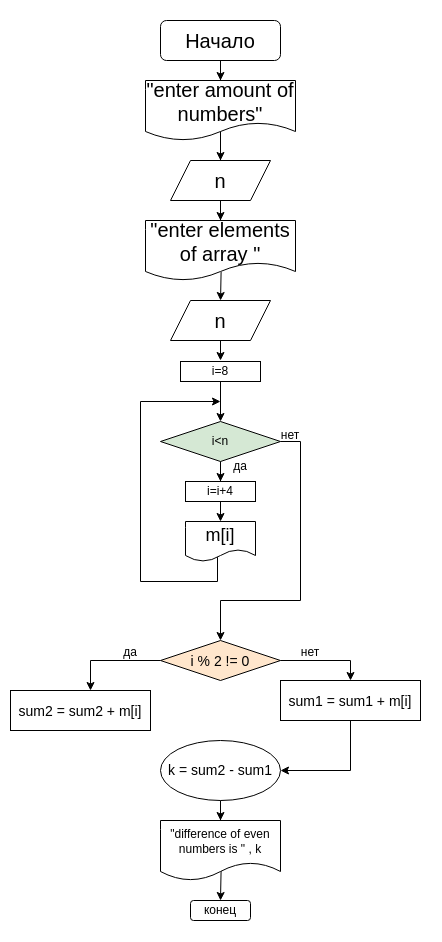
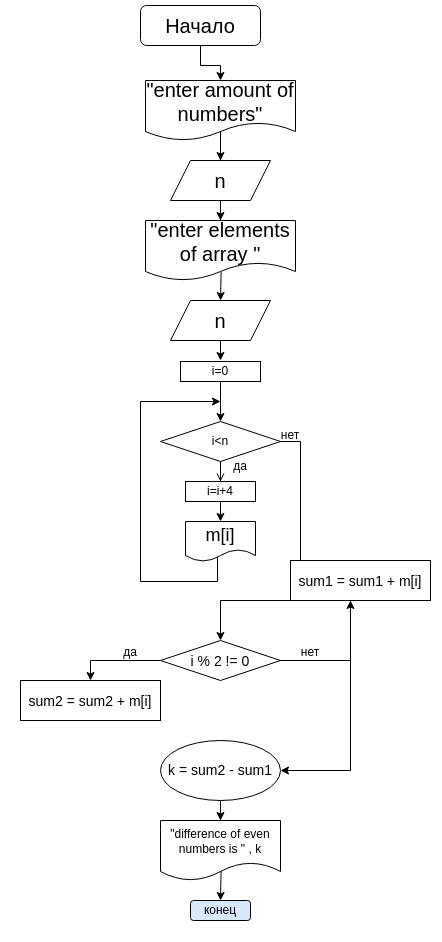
  <mxCell id="0" />
  <mxCell id="1" parent="0" />
  <mxCell id="2" value="" style="edgeStyle=orthogonalEdgeStyle;rounded=0;orthogonalLoop=1;jettySize=auto;html=1;" edge="1" parent="1" source="3"><mxGeometry relative="1" as="geometry"><mxPoint x="220.029" y="360" as="targetPoint" /></mxGeometry></mxCell>
  <mxCell id="3" value="&lt;span style=&quot;font-size: 20px&quot;&gt;n&lt;/span&gt;" style="shape=parallelogram;perimeter=parallelogramPerimeter;whiteSpace=wrap;html=1;fixedSize=1;" vertex="1" parent="1"><mxGeometry x="170" y="300" width="100" height="40" as="geometry" /></mxCell>
  <mxCell id="4" value="" style="edgeStyle=orthogonalEdgeStyle;rounded=0;orthogonalLoop=1;jettySize=auto;html=1;" edge="1" parent="1" source="5" target="8"><mxGeometry relative="1" as="geometry" /></mxCell>
- <mxCell id="5" value="i=8" style="whiteSpace=wrap;html=1;rounded=0;" vertex="1" parent="1"><mxGeometry x="180" y="361" width="80" height="20" as="geometry" /></mxCell>
- <mxCell id="6" value="" style="edgeStyle=orthogonalEdgeStyle;rounded=0;orthogonalLoop=1;jettySize=auto;html=1;" edge="1" parent="1" source="8" target="10"><mxGeometry relative="1" as="geometry" /></mxCell>
+ <mxCell id="5" value="i=0" style="whiteSpace=wrap;html=1;rounded=0;" vertex="1" parent="1"><mxGeometry x="180" y="361" width="80" height="20" as="geometry" /></mxCell>
+ <mxCell id="6" value="" style="edgeStyle=orthogonalEdgeStyle;rounded=0;orthogonalLoop=1;jettySize=auto;html=1;endArrow=open;" edge="1" parent="1" source="8" target="10"><mxGeometry relative="1" as="geometry" /></mxCell>
  <mxCell id="7" value="" style="edgeStyle=orthogonalEdgeStyle;rounded=0;orthogonalLoop=1;jettySize=auto;html=1;fontSize=18;" edge="1" parent="1" source="8"><mxGeometry relative="1" as="geometry"><mxPoint x="220" y="640" as="targetPoint" /><Array as="points"><mxPoint x="300" y="441" /><mxPoint x="300" y="600" /><mxPoint x="220" y="600" /></Array></mxGeometry></mxCell>
- <mxCell id="8" value="i&amp;lt;n" style="rhombus;whiteSpace=wrap;html=1;rounded=0;fillColor=#d5e8d4;" vertex="1" parent="1"><mxGeometry x="160" y="421" width="120" height="40" as="geometry" /></mxCell>
+ <mxCell id="8" value="i&amp;lt;n" style="rhombus;whiteSpace=wrap;html=1;rounded=0;" vertex="1" parent="1"><mxGeometry x="160" y="421" width="120" height="40" as="geometry" /></mxCell>
  <mxCell id="9" value="" style="edgeStyle=orthogonalEdgeStyle;rounded=0;orthogonalLoop=1;jettySize=auto;html=1;" edge="1" parent="1" source="10"><mxGeometry relative="1" as="geometry"><mxPoint x="220.029" y="521" as="targetPoint" /></mxGeometry></mxCell>
  <mxCell id="10" value="i=i+4" style="rounded=0;whiteSpace=wrap;html=1;" vertex="1" parent="1"><mxGeometry x="185" y="481" width="70" height="20" as="geometry" /></mxCell>
  <mxCell id="11" value="" style="edgeStyle=orthogonalEdgeStyle;rounded=0;orthogonalLoop=1;jettySize=auto;html=1;exitX=0.478;exitY=0.861;exitDx=0;exitDy=0;exitPerimeter=0;" edge="1" parent="1" source="17"><mxGeometry relative="1" as="geometry"><mxPoint x="220" y="401" as="targetPoint" /><mxPoint x="220" y="581" as="sourcePoint" /><Array as="points"><mxPoint x="217" y="555" /><mxPoint x="217" y="581" /><mxPoint x="140" y="581" /><mxPoint x="140" y="401" /></Array></mxGeometry></mxCell>
  <mxCell id="12" value="да" style="text;html=1;strokeColor=none;fillColor=none;align=center;verticalAlign=middle;whiteSpace=wrap;rounded=0;" vertex="1" parent="1"><mxGeometry x="210" y="451" width="60" height="30" as="geometry" /></mxCell>
  <mxCell id="13" value="нет" style="text;html=1;strokeColor=none;fillColor=none;align=center;verticalAlign=middle;whiteSpace=wrap;rounded=0;" vertex="1" parent="1"><mxGeometry x="260" y="420" width="60" height="30" as="geometry" /></mxCell>
  <mxCell id="14" value="" style="edgeStyle=orthogonalEdgeStyle;rounded=0;orthogonalLoop=1;jettySize=auto;html=1;fontSize=14;exitX=0.505;exitY=0.823;exitDx=0;exitDy=0;exitPerimeter=0;" edge="1" parent="1" source="15"><mxGeometry relative="1" as="geometry"><mxPoint x="220" y="900" as="targetPoint" /></mxGeometry></mxCell>
  <mxCell id="15" value="&quot;difference of even numbers is&amp;nbsp;&quot; , k" style="shape=document;whiteSpace=wrap;html=1;boundedLbl=1;" vertex="1" parent="1"><mxGeometry x="160" y="820" width="120" height="60" as="geometry" /></mxCell>
- <mxCell id="16" value="конец" style="rounded=1;whiteSpace=wrap;html=1;" vertex="1" parent="1"><mxGeometry x="190" y="900" width="60" height="20" as="geometry" /></mxCell>
+ <mxCell id="16" value="конец" style="rounded=1;whiteSpace=wrap;html=1;fillColor=#dae8fc;" vertex="1" parent="1"><mxGeometry x="190" y="900" width="60" height="20" as="geometry" /></mxCell>
  <mxCell id="17" value="m[i]" style="shape=document;whiteSpace=wrap;html=1;boundedLbl=1;fontSize=18;" vertex="1" parent="1"><mxGeometry x="185" y="521" width="70" height="40" as="geometry" /></mxCell>
  <mxCell id="18" value="" style="edgeStyle=orthogonalEdgeStyle;rounded=0;orthogonalLoop=1;jettySize=auto;html=1;fontSize=18;" edge="1" parent="1" source="20" target="21"><mxGeometry relative="1" as="geometry"><Array as="points"><mxPoint x="90" y="660" /></Array></mxGeometry></mxCell>
  <mxCell id="19" value="" style="edgeStyle=orthogonalEdgeStyle;rounded=0;orthogonalLoop=1;jettySize=auto;html=1;fontSize=14;" edge="1" parent="1" source="20" target="23"><mxGeometry relative="1" as="geometry"><Array as="points"><mxPoint x="350" y="660" /></Array></mxGeometry></mxCell>
- <mxCell id="20" value="&lt;font style=&quot;font-size: 14px&quot;&gt;i % 2 != 0&lt;/font&gt;" style="rhombus;whiteSpace=wrap;html=1;fontSize=18;fillColor=#ffe6cc;" vertex="1" parent="1"><mxGeometry x="160" y="640" width="120" height="40" as="geometry" /></mxCell>
- <mxCell id="21" value="&lt;font style=&quot;font-size: 14px&quot;&gt;sum2 = sum2 + m[i]&lt;/font&gt;" style="whiteSpace=wrap;html=1;fontSize=18;" vertex="1" parent="1"><mxGeometry x="10" y="690" width="140" height="40" as="geometry" /></mxCell>
+ <mxCell id="20" value="&lt;font style=&quot;font-size: 14px&quot;&gt;i % 2 != 0&lt;/font&gt;" style="rhombus;whiteSpace=wrap;html=1;fontSize=18;" vertex="1" parent="1"><mxGeometry x="160" y="640" width="120" height="40" as="geometry" /></mxCell>
+ <mxCell id="21" value="&lt;font style=&quot;font-size: 14px&quot;&gt;sum2 = sum2 + m[i]&lt;/font&gt;" style="whiteSpace=wrap;html=1;fontSize=18;" vertex="1" parent="1"><mxGeometry x="20" y="680" width="140" height="40" as="geometry" /></mxCell>
  <mxCell id="22" value="" style="edgeStyle=orthogonalEdgeStyle;rounded=0;orthogonalLoop=1;jettySize=auto;html=1;fontSize=14;entryX=1;entryY=0.5;entryDx=0;entryDy=0;" edge="1" parent="1" source="23" target="27"><mxGeometry relative="1" as="geometry"><mxPoint x="300" y="760" as="targetPoint" /><Array as="points"><mxPoint x="350" y="770" /></Array></mxGeometry></mxCell>
- <mxCell id="23" value="&lt;font style=&quot;font-size: 14px&quot;&gt;sum1 = sum1 + m[i]&lt;/font&gt;" style="whiteSpace=wrap;html=1;fontSize=18;" vertex="1" parent="1"><mxGeometry x="280" y="680" width="140" height="40" as="geometry" /></mxCell>
+ <mxCell id="23" value="&lt;font style=&quot;font-size: 14px&quot;&gt;sum1 = sum1 + m[i]&lt;/font&gt;" style="whiteSpace=wrap;html=1;fontSize=18;" vertex="1" parent="1"><mxGeometry x="290" y="560" width="140" height="40" as="geometry" /></mxCell>
  <mxCell id="24" value="да" style="text;html=1;strokeColor=none;fillColor=none;align=center;verticalAlign=middle;whiteSpace=wrap;rounded=0;" vertex="1" parent="1"><mxGeometry x="100" y="637" width="60" height="30" as="geometry" /></mxCell>
  <mxCell id="25" value="нет" style="text;html=1;strokeColor=none;fillColor=none;align=center;verticalAlign=middle;whiteSpace=wrap;rounded=0;" vertex="1" parent="1"><mxGeometry x="280" y="637" width="60" height="30" as="geometry" /></mxCell>
  <mxCell id="26" value="" style="edgeStyle=orthogonalEdgeStyle;rounded=0;orthogonalLoop=1;jettySize=auto;html=1;fontSize=14;entryX=0.5;entryY=0;entryDx=0;entryDy=0;" edge="1" parent="1" source="27" target="15"><mxGeometry relative="1" as="geometry" /></mxCell>
  <mxCell id="27" value="k = sum2 - sum1" style="ellipse;whiteSpace=wrap;html=1;fontSize=14;" vertex="1" parent="1"><mxGeometry x="160" y="740" width="120" height="60" as="geometry" /></mxCell>
  <mxCell id="28" value="" style="edgeStyle=orthogonalEdgeStyle;rounded=0;orthogonalLoop=1;jettySize=auto;html=1;fontSize=14;" edge="1" parent="1" source="29" target="34"><mxGeometry relative="1" as="geometry" /></mxCell>
- <mxCell id="29" value="&lt;font style=&quot;font-size: 20px&quot;&gt;Начало&lt;/font&gt;" style="rounded=1;whiteSpace=wrap;html=1;fontSize=12;glass=0;strokeWidth=1;shadow=0;" vertex="1" parent="1"><mxGeometry x="160" y="20" width="120" height="40" as="geometry" /></mxCell>
+ <mxCell id="29" value="&lt;font style=&quot;font-size: 20px&quot;&gt;Начало&lt;/font&gt;" style="rounded=1;whiteSpace=wrap;html=1;fontSize=12;glass=0;strokeWidth=1;shadow=0;" vertex="1" parent="1"><mxGeometry x="140" y="5" width="120" height="40" as="geometry" /></mxCell>
  <mxCell id="30" value="" style="edgeStyle=orthogonalEdgeStyle;rounded=0;orthogonalLoop=1;jettySize=auto;html=1;exitX=0.504;exitY=0.857;exitDx=0;exitDy=0;exitPerimeter=0;" edge="1" parent="1" source="35"><mxGeometry relative="1" as="geometry"><mxPoint x="220" y="260" as="sourcePoint" /><mxPoint x="220.029" y="300" as="targetPoint" /></mxGeometry></mxCell>
  <mxCell id="31" value="" style="edgeStyle=orthogonalEdgeStyle;rounded=0;orthogonalLoop=1;jettySize=auto;html=1;fontSize=14;" edge="1" parent="1" source="32" target="35"><mxGeometry relative="1" as="geometry" /></mxCell>
  <mxCell id="32" value="&lt;span style=&quot;font-size: 20px&quot;&gt;n&lt;/span&gt;" style="shape=parallelogram;perimeter=parallelogramPerimeter;whiteSpace=wrap;html=1;fixedSize=1;" vertex="1" parent="1"><mxGeometry x="170" y="160" width="100" height="40" as="geometry" /></mxCell>
  <mxCell id="33" value="" style="edgeStyle=orthogonalEdgeStyle;rounded=0;orthogonalLoop=1;jettySize=auto;html=1;exitX=0.5;exitY=0.667;exitDx=0;exitDy=0;exitPerimeter=0;" edge="1" parent="1" source="34" target="32"><mxGeometry relative="1" as="geometry" /></mxCell>
  <mxCell id="34" value="&lt;font style=&quot;font-size: 20px&quot;&gt;&quot;enter amount of numbers&quot;&lt;/font&gt;" style="shape=document;whiteSpace=wrap;html=1;boundedLbl=1;" vertex="1" parent="1"><mxGeometry x="145" y="80" width="150" height="60" as="geometry" /></mxCell>
  <mxCell id="35" value="&lt;font style=&quot;font-size: 20px&quot;&gt;&quot;enter elements of array &quot;&lt;/font&gt;" style="shape=document;whiteSpace=wrap;html=1;boundedLbl=1;" vertex="1" parent="1"><mxGeometry x="145" y="220" width="150" height="60" as="geometry" /></mxCell>
